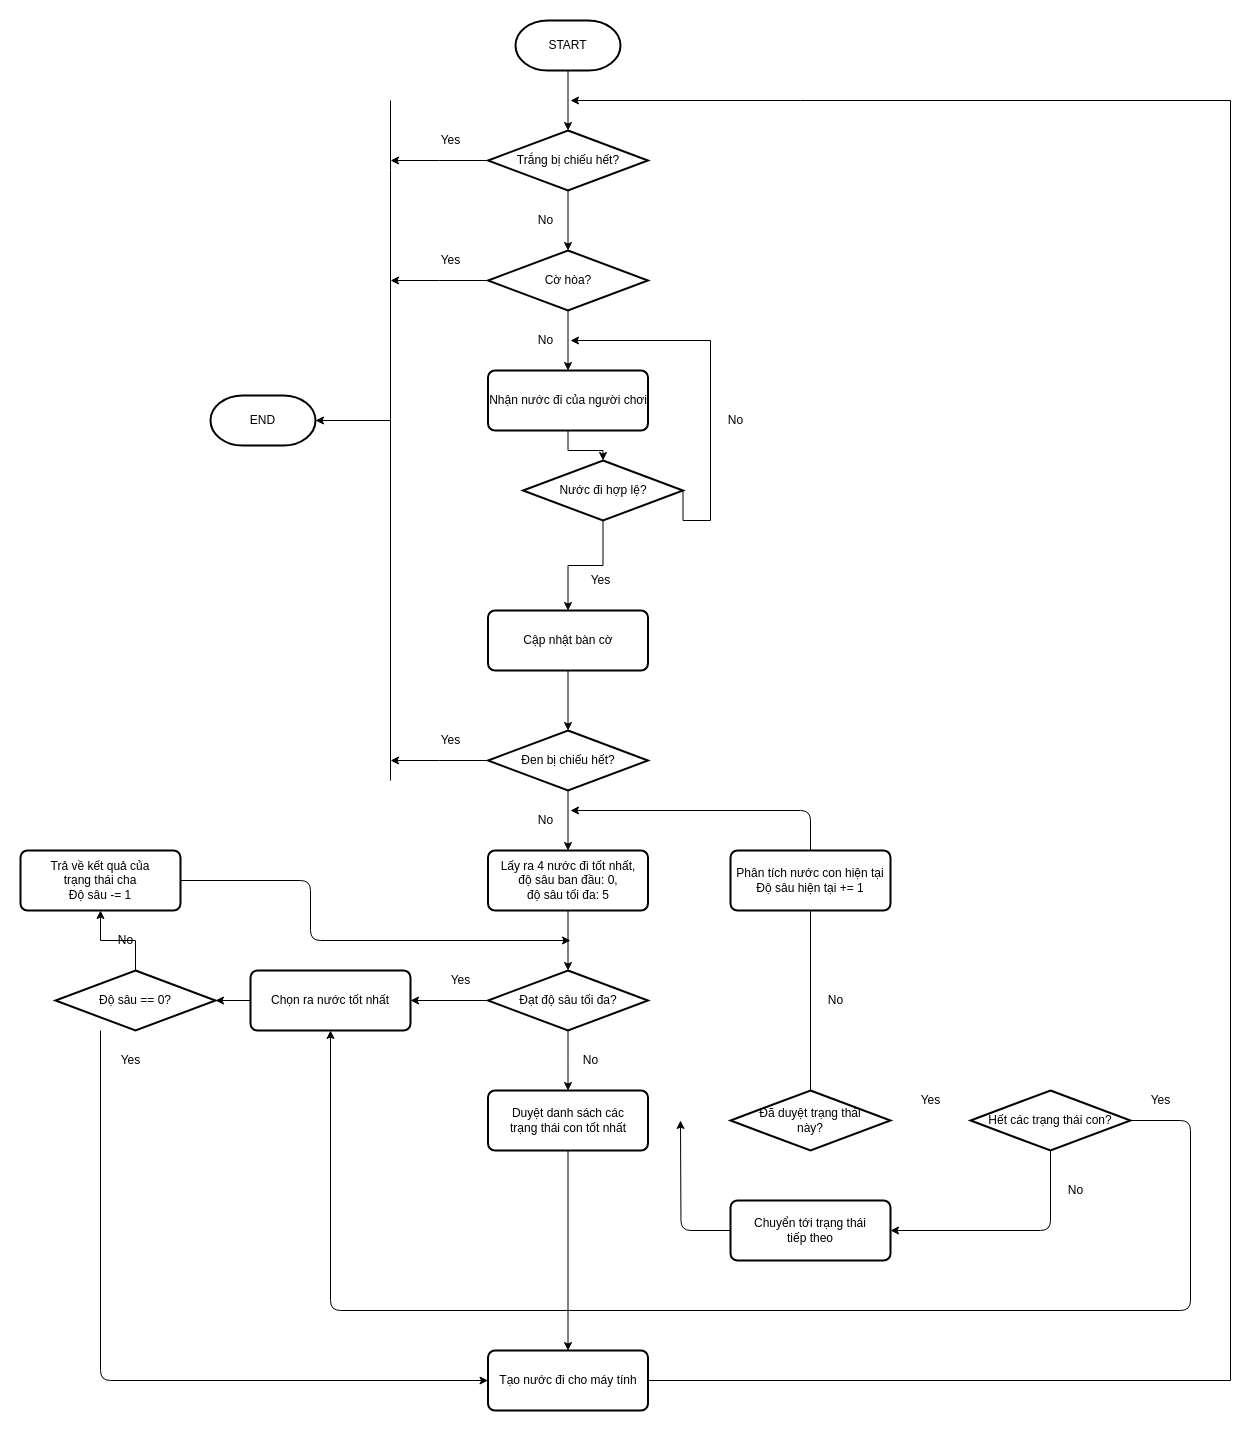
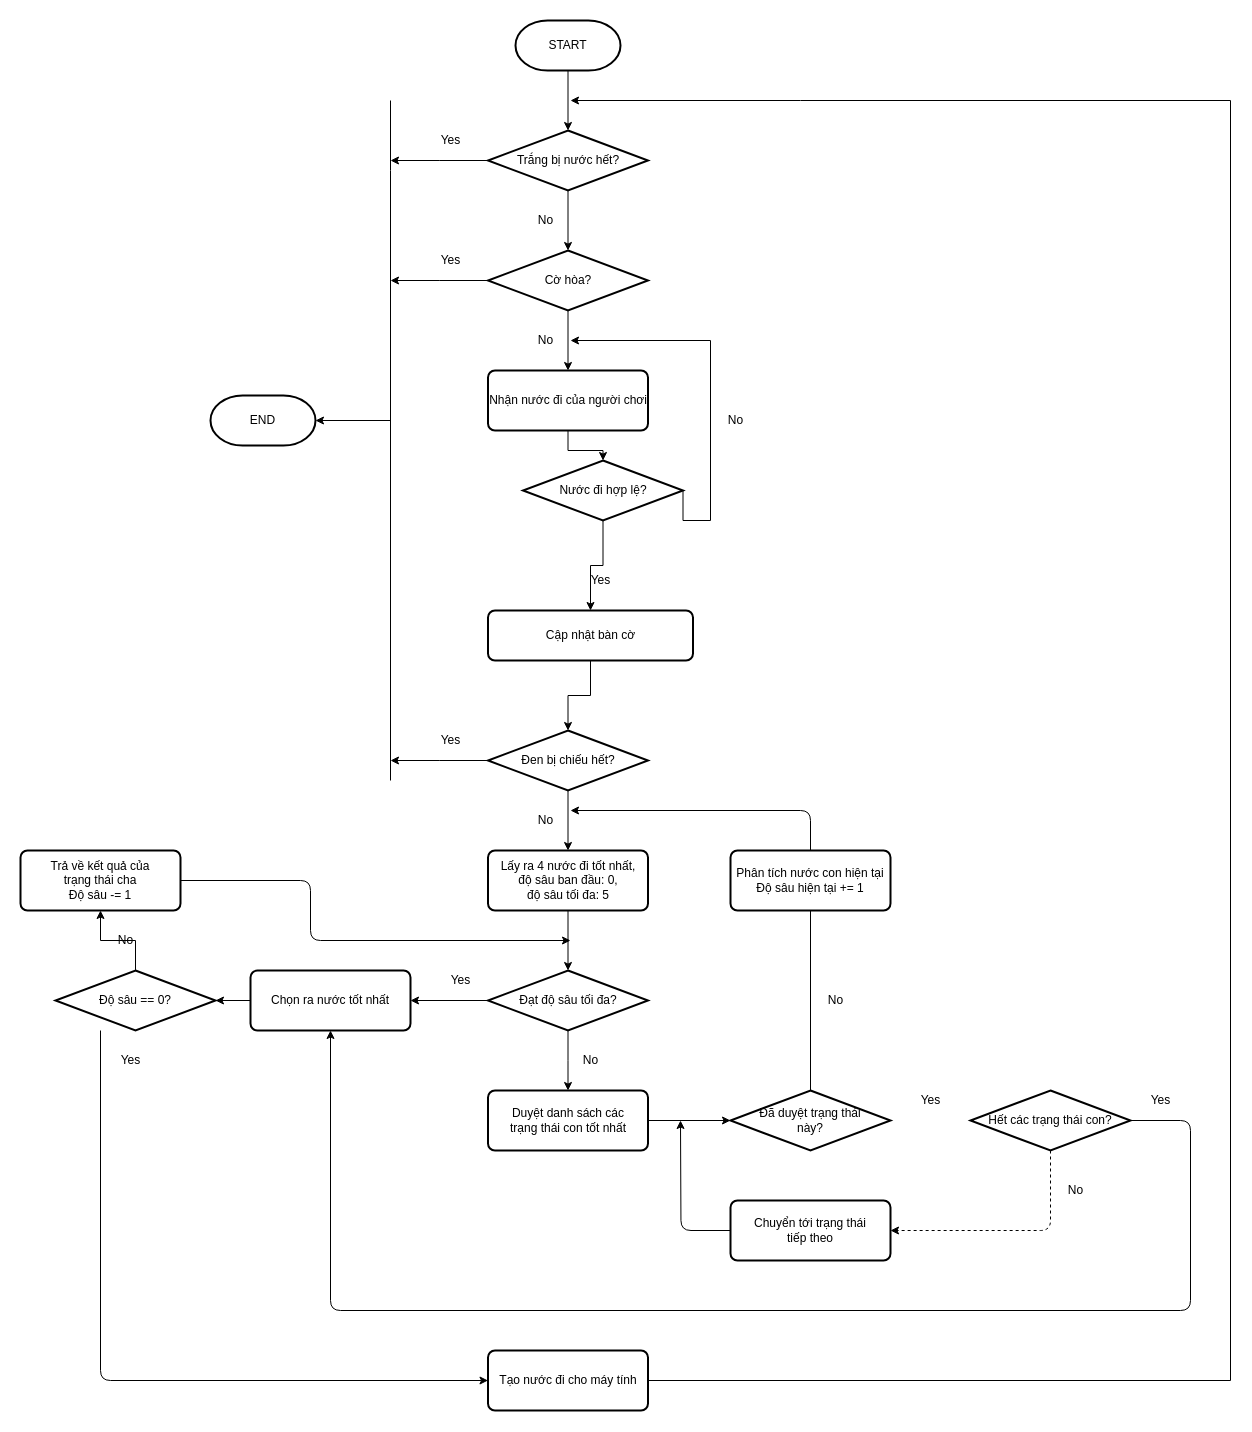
  <mxCell id="0" />
  <mxCell id="1" parent="0" />
  <mxCell id="2" value="END" style="strokeWidth=2;html=1;shape=mxgraph.flowchart.terminator;whiteSpace=wrap;" vertex="1" parent="1"><mxGeometry x="210" y="395" width="105" height="50" as="geometry" /></mxCell>
  <mxCell id="3" style="edgeStyle=orthogonalEdgeStyle;rounded=0;orthogonalLoop=1;jettySize=auto;html=1;" edge="1" parent="1" source="5"><mxGeometry relative="1" as="geometry"><mxPoint x="390" y="160" as="targetPoint" /></mxGeometry></mxCell>
  <mxCell id="4" style="edgeStyle=orthogonalEdgeStyle;rounded=0;orthogonalLoop=1;jettySize=auto;html=1;entryX=0.5;entryY=0;entryDx=0;entryDy=0;entryPerimeter=0;" edge="1" parent="1" source="5" target="8"><mxGeometry relative="1" as="geometry" /></mxCell>
- <mxCell id="5" value="Trắng bị chiếu hết?" style="strokeWidth=2;html=1;shape=mxgraph.flowchart.decision;whiteSpace=wrap;" vertex="1" parent="1"><mxGeometry x="487.5" y="130" width="160" height="60" as="geometry" /></mxCell>
+ <mxCell id="5" value="Trắng bị nước hết?" style="strokeWidth=2;html=1;shape=mxgraph.flowchart.decision;whiteSpace=wrap;" vertex="1" parent="1"><mxGeometry x="487.5" y="130" width="160" height="60" as="geometry" /></mxCell>
  <mxCell id="6" style="edgeStyle=orthogonalEdgeStyle;rounded=0;orthogonalLoop=1;jettySize=auto;html=1;" edge="1" parent="1" source="8"><mxGeometry relative="1" as="geometry"><mxPoint x="390" y="280" as="targetPoint" /></mxGeometry></mxCell>
  <mxCell id="7" style="edgeStyle=orthogonalEdgeStyle;rounded=0;orthogonalLoop=1;jettySize=auto;html=1;entryX=0.5;entryY=0;entryDx=0;entryDy=0;" edge="1" parent="1" source="8" target="17"><mxGeometry relative="1" as="geometry" /></mxCell>
  <mxCell id="8" value="Cờ hòa?" style="strokeWidth=2;html=1;shape=mxgraph.flowchart.decision;whiteSpace=wrap;" vertex="1" parent="1"><mxGeometry x="487.5" y="250" width="160" height="60" as="geometry" /></mxCell>
  <mxCell id="9" style="edgeStyle=orthogonalEdgeStyle;rounded=0;orthogonalLoop=1;jettySize=auto;html=1;entryX=0.5;entryY=0;entryDx=0;entryDy=0;entryPerimeter=0;" edge="1" parent="1" source="10" target="5"><mxGeometry relative="1" as="geometry"><mxPoint x="567.5" y="10" as="targetPoint" /></mxGeometry></mxCell>
  <mxCell id="10" value="START" style="strokeWidth=2;html=1;shape=mxgraph.flowchart.terminator;whiteSpace=wrap;" vertex="1" parent="1"><mxGeometry x="515" y="20" width="105" height="50" as="geometry" /></mxCell>
  <mxCell id="11" value="" style="endArrow=none;html=1;rounded=0;" edge="1" parent="1"><mxGeometry width="50" height="50" relative="1" as="geometry"><mxPoint x="390" y="780" as="sourcePoint" /><mxPoint x="390" y="100" as="targetPoint" /><Array as="points"><mxPoint x="390" y="170" /></Array></mxGeometry></mxCell>
  <mxCell id="12" value="" style="endArrow=classic;html=1;rounded=0;entryX=1;entryY=0.5;entryDx=0;entryDy=0;entryPerimeter=0;" edge="1" parent="1" target="2"><mxGeometry width="50" height="50" relative="1" as="geometry"><mxPoint x="390" y="420" as="sourcePoint" /><mxPoint x="600" y="400" as="targetPoint" /></mxGeometry></mxCell>
  <mxCell id="13" value="No" style="text;html=1;align=center;verticalAlign=middle;resizable=0;points=[];autosize=1;strokeColor=none;fillColor=none;" vertex="1" parent="1"><mxGeometry x="530" y="210" width="30" height="20" as="geometry" /></mxCell>
  <mxCell id="14" value="Yes" style="text;html=1;align=center;verticalAlign=middle;resizable=0;points=[];autosize=1;strokeColor=none;fillColor=none;" vertex="1" parent="1"><mxGeometry x="430" y="130" width="40" height="20" as="geometry" /></mxCell>
  <mxCell id="15" value="Yes" style="text;html=1;align=center;verticalAlign=middle;resizable=0;points=[];autosize=1;strokeColor=none;fillColor=none;" vertex="1" parent="1"><mxGeometry x="430" y="250" width="40" height="20" as="geometry" /></mxCell>
  <mxCell id="16" style="edgeStyle=orthogonalEdgeStyle;rounded=0;orthogonalLoop=1;jettySize=auto;html=1;entryX=0.5;entryY=0;entryDx=0;entryDy=0;entryPerimeter=0;" edge="1" parent="1" source="17" target="20"><mxGeometry relative="1" as="geometry" /></mxCell>
  <mxCell id="17" value="Nhận nước đi của người chơi" style="rounded=1;whiteSpace=wrap;html=1;absoluteArcSize=1;arcSize=14;strokeWidth=2;" vertex="1" parent="1"><mxGeometry x="487.5" y="370" width="160" height="60" as="geometry" /></mxCell>
  <mxCell id="18" style="edgeStyle=orthogonalEdgeStyle;rounded=0;orthogonalLoop=1;jettySize=auto;html=1;exitX=1;exitY=0.5;exitDx=0;exitDy=0;exitPerimeter=0;" edge="1" parent="1" source="20"><mxGeometry relative="1" as="geometry"><mxPoint x="570" y="340" as="targetPoint" /><Array as="points"><mxPoint x="710" y="520" /><mxPoint x="710" y="340" /></Array></mxGeometry></mxCell>
  <mxCell id="19" style="edgeStyle=orthogonalEdgeStyle;rounded=0;orthogonalLoop=1;jettySize=auto;html=1;entryX=0.5;entryY=0;entryDx=0;entryDy=0;" edge="1" parent="1" source="20" target="23"><mxGeometry relative="1" as="geometry" /></mxCell>
  <mxCell id="20" value="Nước đi hợp lệ?" style="strokeWidth=2;html=1;shape=mxgraph.flowchart.decision;whiteSpace=wrap;" vertex="1" parent="1"><mxGeometry x="522.5" y="460" width="160" height="60" as="geometry" /></mxCell>
  <mxCell id="21" value="No" style="text;html=1;align=center;verticalAlign=middle;resizable=0;points=[];autosize=1;strokeColor=none;fillColor=none;" vertex="1" parent="1"><mxGeometry x="720" y="410" width="30" height="20" as="geometry" /></mxCell>
  <mxCell id="22" style="edgeStyle=orthogonalEdgeStyle;rounded=0;orthogonalLoop=1;jettySize=auto;html=1;entryX=0.5;entryY=0;entryDx=0;entryDy=0;entryPerimeter=0;" edge="1" parent="1" source="23" target="30"><mxGeometry relative="1" as="geometry" /></mxCell>
- <mxCell id="23" value="Cập nhật bàn cờ" style="rounded=1;whiteSpace=wrap;html=1;absoluteArcSize=1;arcSize=14;strokeWidth=2;" vertex="1" parent="1"><mxGeometry x="487.5" y="610" width="160" height="60" as="geometry" /></mxCell>
+ <mxCell id="23" value="Cập nhật bàn cờ" style="rounded=1;whiteSpace=wrap;html=1;absoluteArcSize=1;arcSize=14;strokeWidth=2;" vertex="1" parent="1"><mxGeometry x="487.5" y="610" width="205" height="50" as="geometry" /></mxCell>
  <mxCell id="24" style="edgeStyle=orthogonalEdgeStyle;rounded=0;orthogonalLoop=1;jettySize=auto;html=1;entryX=0.5;entryY=0;entryDx=0;entryDy=0;entryPerimeter=0;endArrow=classic;endFill=1;" edge="1" parent="1" source="25" target="35"><mxGeometry relative="1" as="geometry" /></mxCell>
  <mxCell id="25" value="Lấy ra 4 nước đi tốt nhất,&lt;br&gt;độ sâu ban đầu: 0,&lt;br&gt;độ sâu tối đa: 5" style="rounded=1;whiteSpace=wrap;html=1;absoluteArcSize=1;arcSize=14;strokeWidth=2;" vertex="1" parent="1"><mxGeometry x="487.5" y="850" width="160" height="60" as="geometry" /></mxCell>
  <mxCell id="26" style="edgeStyle=orthogonalEdgeStyle;rounded=0;orthogonalLoop=1;jettySize=auto;html=1;endArrow=none;endFill=0;exitX=1;exitY=0.5;exitDx=0;exitDy=0;" edge="1" parent="1" source="27"><mxGeometry relative="1" as="geometry"><mxPoint x="800" y="100" as="targetPoint" /><Array as="points"><mxPoint x="1230" y="1380" /><mxPoint x="1230" y="100" /></Array></mxGeometry></mxCell>
  <mxCell id="27" value="Tạo nước đi cho máy tính" style="rounded=1;whiteSpace=wrap;html=1;absoluteArcSize=1;arcSize=14;strokeWidth=2;" vertex="1" parent="1"><mxGeometry x="487.5" y="1350" width="160" height="60" as="geometry" /></mxCell>
  <mxCell id="28" style="edgeStyle=orthogonalEdgeStyle;rounded=0;orthogonalLoop=1;jettySize=auto;html=1;" edge="1" parent="1" source="30"><mxGeometry relative="1" as="geometry"><mxPoint x="390" y="760" as="targetPoint" /></mxGeometry></mxCell>
  <mxCell id="29" style="edgeStyle=orthogonalEdgeStyle;rounded=0;orthogonalLoop=1;jettySize=auto;html=1;entryX=0.5;entryY=0;entryDx=0;entryDy=0;endArrow=classic;endFill=1;" edge="1" parent="1" source="30" target="25"><mxGeometry relative="1" as="geometry" /></mxCell>
  <mxCell id="30" value="Đen bị chiếu hết?" style="strokeWidth=2;html=1;shape=mxgraph.flowchart.decision;whiteSpace=wrap;" vertex="1" parent="1"><mxGeometry x="487.5" y="730" width="160" height="60" as="geometry" /></mxCell>
  <mxCell id="31" value="Yes" style="text;html=1;align=center;verticalAlign=middle;resizable=0;points=[];autosize=1;strokeColor=none;fillColor=none;" vertex="1" parent="1"><mxGeometry x="430" y="730" width="40" height="20" as="geometry" /></mxCell>
  <mxCell id="32" value="" style="endArrow=classic;html=1;rounded=0;" edge="1" parent="1"><mxGeometry width="50" height="50" relative="1" as="geometry"><mxPoint x="800" y="100" as="sourcePoint" /><mxPoint x="570" y="100" as="targetPoint" /></mxGeometry></mxCell>
  <mxCell id="33" style="edgeStyle=orthogonalEdgeStyle;rounded=0;orthogonalLoop=1;jettySize=auto;html=1;entryX=0.5;entryY=0;entryDx=0;entryDy=0;entryPerimeter=0;endArrow=classic;endFill=1;" edge="1" parent="1" source="35"><mxGeometry relative="1" as="geometry"><mxPoint x="567.5" y="1090" as="targetPoint" /></mxGeometry></mxCell>
  <mxCell id="34" style="edgeStyle=orthogonalEdgeStyle;rounded=0;orthogonalLoop=1;jettySize=auto;html=1;endArrow=classic;endFill=1;" edge="1" parent="1" source="35" target="37"><mxGeometry relative="1" as="geometry" /></mxCell>
  <mxCell id="35" value="Đạt độ sâu tối đa?" style="strokeWidth=2;html=1;shape=mxgraph.flowchart.decision;whiteSpace=wrap;" vertex="1" parent="1"><mxGeometry x="487.5" y="970" width="160" height="60" as="geometry" /></mxCell>
  <mxCell id="36" style="edgeStyle=orthogonalEdgeStyle;rounded=0;orthogonalLoop=1;jettySize=auto;html=1;entryX=1;entryY=0.5;entryDx=0;entryDy=0;entryPerimeter=0;endArrow=classic;endFill=1;" edge="1" parent="1" source="37" target="41"><mxGeometry relative="1" as="geometry" /></mxCell>
  <mxCell id="37" value="Chọn ra nước tốt nhất" style="rounded=1;whiteSpace=wrap;html=1;absoluteArcSize=1;arcSize=14;strokeWidth=2;" vertex="1" parent="1"><mxGeometry x="250" y="970" width="160" height="60" as="geometry" /></mxCell>
  <mxCell id="38" value="No" style="text;html=1;align=center;verticalAlign=middle;resizable=0;points=[];autosize=1;strokeColor=none;fillColor=none;" vertex="1" parent="1"><mxGeometry x="530" y="810" width="30" height="20" as="geometry" /></mxCell>
  <mxCell id="39" style="edgeStyle=orthogonalEdgeStyle;rounded=0;orthogonalLoop=1;jettySize=auto;html=1;entryX=0.5;entryY=1;entryDx=0;entryDy=0;endArrow=classic;endFill=1;" edge="1" parent="1" source="41" target="43"><mxGeometry relative="1" as="geometry" /></mxCell>
  <mxCell id="40" style="edgeStyle=orthogonalEdgeStyle;curved=0;rounded=1;sketch=0;orthogonalLoop=1;jettySize=auto;html=1;entryX=0;entryY=0.5;entryDx=0;entryDy=0;" edge="1" parent="1" source="41" target="27"><mxGeometry relative="1" as="geometry"><Array as="points"><mxPoint x="100" y="1380" /></Array></mxGeometry></mxCell>
  <mxCell id="41" value="Độ sâu == 0?" style="strokeWidth=2;html=1;shape=mxgraph.flowchart.decision;whiteSpace=wrap;" vertex="1" parent="1"><mxGeometry x="55" y="970" width="160" height="60" as="geometry" /></mxCell>
  <mxCell id="42" style="edgeStyle=orthogonalEdgeStyle;curved=0;rounded=1;sketch=0;orthogonalLoop=1;jettySize=auto;html=1;" edge="1" parent="1" source="43"><mxGeometry relative="1" as="geometry"><mxPoint x="570" y="940" as="targetPoint" /><Array as="points"><mxPoint x="310" y="880" /><mxPoint x="310" y="940" /></Array></mxGeometry></mxCell>
  <mxCell id="43" value="Trả về kết quả của &lt;br&gt;trạng thái cha&lt;br&gt;Độ sâu -= 1" style="rounded=1;whiteSpace=wrap;html=1;absoluteArcSize=1;arcSize=14;strokeWidth=2;" vertex="1" parent="1"><mxGeometry x="20" y="850" width="160" height="60" as="geometry" /></mxCell>
  <mxCell id="44" style="edgeStyle=orthogonalEdgeStyle;curved=0;rounded=1;sketch=0;orthogonalLoop=1;jettySize=auto;html=1;" edge="1" parent="1" source="45"><mxGeometry relative="1" as="geometry"><mxPoint x="570" y="810" as="targetPoint" /><Array as="points"><mxPoint x="810" y="810" /></Array></mxGeometry></mxCell>
  <mxCell id="45" value="Phân tích nước con hiện tại&lt;br&gt;Độ sâu hiện tại += 1" style="rounded=1;whiteSpace=wrap;html=1;absoluteArcSize=1;arcSize=14;strokeWidth=2;" vertex="1" parent="1"><mxGeometry x="730" y="850" width="160" height="60" as="geometry" /></mxCell>
  <mxCell id="46" value="Yes" style="text;html=1;align=center;verticalAlign=middle;resizable=0;points=[];autosize=1;strokeColor=none;fillColor=none;" vertex="1" parent="1"><mxGeometry x="440" y="970" width="40" height="20" as="geometry" /></mxCell>
  <mxCell id="47" value="No" style="text;html=1;align=center;verticalAlign=middle;resizable=0;points=[];autosize=1;strokeColor=none;fillColor=none;" vertex="1" parent="1"><mxGeometry x="575" y="1050" width="30" height="20" as="geometry" /></mxCell>
  <mxCell id="48" value="No" style="text;html=1;align=center;verticalAlign=middle;resizable=0;points=[];autosize=1;strokeColor=none;fillColor=none;" vertex="1" parent="1"><mxGeometry x="110" y="930" width="30" height="20" as="geometry" /></mxCell>
  <mxCell id="49" value="Yes" style="text;html=1;align=center;verticalAlign=middle;resizable=0;points=[];autosize=1;strokeColor=none;fillColor=none;" vertex="1" parent="1"><mxGeometry x="110" y="1050" width="40" height="20" as="geometry" /></mxCell>
  <mxCell id="50" value="Yes" style="text;html=1;align=center;verticalAlign=middle;resizable=0;points=[];autosize=1;strokeColor=none;fillColor=none;" vertex="1" parent="1"><mxGeometry x="580" y="570" width="40" height="20" as="geometry" /></mxCell>
  <mxCell id="51" value="No" style="text;html=1;align=center;verticalAlign=middle;resizable=0;points=[];autosize=1;strokeColor=none;fillColor=none;" vertex="1" parent="1"><mxGeometry x="530" y="330" width="30" height="20" as="geometry" /></mxCell>
- <mxCell id="52" style="edgeStyle=orthogonalEdgeStyle;curved=0;rounded=1;sketch=0;orthogonalLoop=1;jettySize=auto;html=1;" edge="1" parent="1" source="53" target="27"><mxGeometry relative="1" as="geometry" /></mxCell>
+ <mxCell id="52" style="edgeStyle=orthogonalEdgeStyle;curved=0;rounded=1;sketch=0;orthogonalLoop=1;jettySize=auto;html=1;entryX=0;entryY=0.5;entryDx=0;entryDy=0;entryPerimeter=0;" edge="1" parent="1" source="53" target="55"><mxGeometry relative="1" as="geometry" /></mxCell>
  <mxCell id="53" value="Duyệt danh sách các&lt;br&gt;trạng thái con tốt nhất" style="rounded=1;whiteSpace=wrap;html=1;absoluteArcSize=1;arcSize=14;strokeWidth=2;" vertex="1" parent="1"><mxGeometry x="487.5" y="1090" width="160" height="60" as="geometry" /></mxCell>
  <mxCell id="54" style="edgeStyle=orthogonalEdgeStyle;curved=0;rounded=1;sketch=0;orthogonalLoop=1;jettySize=auto;html=1;entryX=0.5;entryY=1;entryDx=0;entryDy=0;endArrow=none;" edge="1" parent="1" source="55" target="45"><mxGeometry relative="1" as="geometry" /></mxCell>
  <mxCell id="55" value="Đã duyệt trạng thái&lt;br&gt;này?" style="strokeWidth=2;html=1;shape=mxgraph.flowchart.decision;whiteSpace=wrap;" vertex="1" parent="1"><mxGeometry x="730" y="1090" width="160" height="60" as="geometry" /></mxCell>
  <mxCell id="56" style="edgeStyle=orthogonalEdgeStyle;curved=0;rounded=1;sketch=0;orthogonalLoop=1;jettySize=auto;html=1;entryX=0.5;entryY=1;entryDx=0;entryDy=0;exitX=1;exitY=0.5;exitDx=0;exitDy=0;exitPerimeter=0;" edge="1" parent="1" source="58" target="37"><mxGeometry relative="1" as="geometry"><Array as="points"><mxPoint x="1190" y="1120" /><mxPoint x="1190" y="1310" /><mxPoint x="330" y="1310" /></Array></mxGeometry></mxCell>
- <mxCell id="57" style="edgeStyle=orthogonalEdgeStyle;curved=0;rounded=1;sketch=0;orthogonalLoop=1;jettySize=auto;html=1;entryX=1;entryY=0.5;entryDx=0;entryDy=0;" edge="1" parent="1" source="58" target="64"><mxGeometry relative="1" as="geometry"><Array as="points"><mxPoint x="1050" y="1230" /></Array></mxGeometry></mxCell>
+ <mxCell id="57" style="edgeStyle=orthogonalEdgeStyle;curved=0;rounded=1;sketch=0;orthogonalLoop=1;jettySize=auto;html=1;entryX=1;entryY=0.5;entryDx=0;entryDy=0;dashed=1;" edge="1" parent="1" source="58" target="64"><mxGeometry relative="1" as="geometry"><Array as="points"><mxPoint x="1050" y="1230" /></Array></mxGeometry></mxCell>
  <mxCell id="58" value="Hết các trạng thái con?" style="strokeWidth=2;html=1;shape=mxgraph.flowchart.decision;whiteSpace=wrap;" vertex="1" parent="1"><mxGeometry x="970" y="1090" width="160" height="60" as="geometry" /></mxCell>
  <mxCell id="59" value="Yes" style="text;html=1;align=center;verticalAlign=middle;resizable=0;points=[];autosize=1;strokeColor=none;fillColor=none;" vertex="1" parent="1"><mxGeometry x="910" y="1090" width="40" height="20" as="geometry" /></mxCell>
  <mxCell id="60" value="Yes" style="text;html=1;align=center;verticalAlign=middle;resizable=0;points=[];autosize=1;strokeColor=none;fillColor=none;" vertex="1" parent="1"><mxGeometry x="1140" y="1090" width="40" height="20" as="geometry" /></mxCell>
  <mxCell id="61" value="No" style="text;html=1;align=center;verticalAlign=middle;resizable=0;points=[];autosize=1;strokeColor=none;fillColor=none;" vertex="1" parent="1"><mxGeometry x="820" y="990" width="30" height="20" as="geometry" /></mxCell>
  <mxCell id="62" value="No" style="text;html=1;align=center;verticalAlign=middle;resizable=0;points=[];autosize=1;strokeColor=none;fillColor=none;" vertex="1" parent="1"><mxGeometry x="1060" y="1180" width="30" height="20" as="geometry" /></mxCell>
  <mxCell id="63" style="edgeStyle=orthogonalEdgeStyle;curved=0;rounded=1;sketch=0;orthogonalLoop=1;jettySize=auto;html=1;" edge="1" parent="1" source="64"><mxGeometry relative="1" as="geometry"><mxPoint x="680" y="1120" as="targetPoint" /></mxGeometry></mxCell>
  <mxCell id="64" value="Chuyển tới trạng thái&lt;br&gt;tiếp theo" style="rounded=1;whiteSpace=wrap;html=1;absoluteArcSize=1;arcSize=14;strokeWidth=2;" vertex="1" parent="1"><mxGeometry x="730" y="1200" width="160" height="60" as="geometry" /></mxCell>
